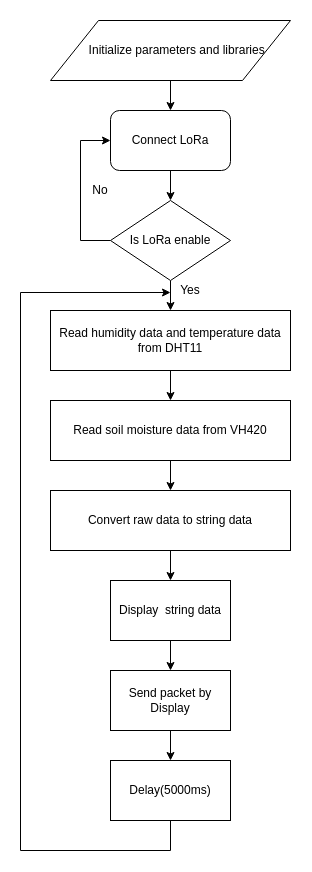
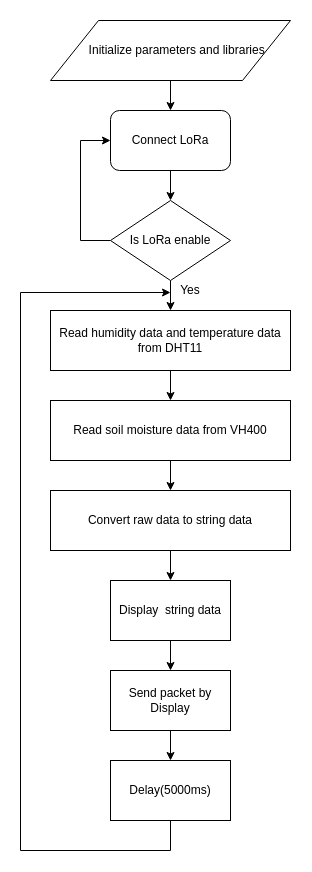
  <mxCell id="0" />
  <mxCell id="1" parent="0" />
  <mxCell id="2" value="" style="edgeStyle=orthogonalEdgeStyle;rounded=0;orthogonalLoop=1;jettySize=auto;html=1;" parent="1" source="3" target="5" edge="1"><mxGeometry relative="1" as="geometry" /></mxCell>
  <mxCell id="3" value="&lt;p&gt;&amp;nbsp;&amp;nbsp;&amp;nbsp;&amp;nbsp;Initialize parameters&amp;nbsp;&lt;span&gt;and libraries&lt;/span&gt;&lt;/p&gt;" style="shape=parallelogram;perimeter=parallelogramPerimeter;whiteSpace=wrap;html=1;" parent="1" vertex="1"><mxGeometry x="50" y="20" width="240" height="60" as="geometry" /></mxCell>
  <mxCell id="4" value="" style="edgeStyle=orthogonalEdgeStyle;rounded=0;orthogonalLoop=1;jettySize=auto;html=1;" parent="1" source="5" target="8" edge="1"><mxGeometry relative="1" as="geometry" /></mxCell>
  <mxCell id="5" value="Connect LoRa" style="whiteSpace=wrap;html=1;rounded=1;" parent="1" vertex="1"><mxGeometry x="110" y="110" width="120" height="60" as="geometry" /></mxCell>
  <mxCell id="6" style="edgeStyle=orthogonalEdgeStyle;rounded=0;orthogonalLoop=1;jettySize=auto;html=1;entryX=0;entryY=0.5;entryDx=0;entryDy=0;" parent="1" source="8" target="5" edge="1"><mxGeometry relative="1" as="geometry"><mxPoint x="90" as="targetPoint" y="150" /><Array as="points"><mxPoint x="80" y="240" /><mxPoint x="80" y="140" /></Array></mxGeometry></mxCell>
  <mxCell id="7" style="edgeStyle=orthogonalEdgeStyle;rounded=0;orthogonalLoop=1;jettySize=auto;html=1;exitX=0.5;exitY=1;exitDx=0;exitDy=0;entryX=0.5;entryY=0;entryDx=0;entryDy=0;" parent="1" source="8" target="10" edge="1"><mxGeometry relative="1" as="geometry" /></mxCell>
  <mxCell id="8" value="Is LoRa enable" style="rhombus;whiteSpace=wrap;html=1;" parent="1" vertex="1"><mxGeometry x="110" y="200" width="120" height="80" as="geometry" /></mxCell>
  <mxCell id="9" value="" style="edgeStyle=orthogonalEdgeStyle;rounded=0;orthogonalLoop=1;jettySize=auto;html=1;" parent="1" source="10" target="12" edge="1"><mxGeometry relative="1" as="geometry" /></mxCell>
  <mxCell id="10" value="Read humidity data and temperature data from DHT11" style="rounded=0;whiteSpace=wrap;html=1;" parent="1" vertex="1"><mxGeometry x="50" y="310" width="240" height="60" as="geometry" /></mxCell>
  <mxCell id="11" value="" style="edgeStyle=orthogonalEdgeStyle;rounded=0;orthogonalLoop=1;jettySize=auto;html=1;" parent="1" source="12" target="14" edge="1"><mxGeometry relative="1" as="geometry" /></mxCell>
- <mxCell id="12" value="Read soil moisture data from VH420" style="rounded=0;whiteSpace=wrap;html=1;" parent="1" vertex="1"><mxGeometry x="50" y="400" width="240" height="60" as="geometry" /></mxCell>
+ <mxCell id="12" value="Read soil moisture data from VH400" style="rounded=0;whiteSpace=wrap;html=1;" parent="1" vertex="1"><mxGeometry x="50" y="400" width="240" height="60" as="geometry" /></mxCell>
  <mxCell id="13" value="" style="edgeStyle=orthogonalEdgeStyle;rounded=0;orthogonalLoop=1;jettySize=auto;html=1;" parent="1" source="14" target="16" edge="1"><mxGeometry relative="1" as="geometry" /></mxCell>
  <mxCell id="14" value="Convert raw data to string data" style="rounded=0;whiteSpace=wrap;html=1;" parent="1" vertex="1"><mxGeometry x="50" y="490" width="240" height="60" as="geometry" /></mxCell>
  <mxCell id="15" value="" style="edgeStyle=orthogonalEdgeStyle;rounded=0;orthogonalLoop=1;jettySize=auto;html=1;" parent="1" source="16" target="18" edge="1"><mxGeometry relative="1" as="geometry" /></mxCell>
  <mxCell id="16" value="Display&amp;nbsp; string data" style="rounded=0;whiteSpace=wrap;html=1;" parent="1" vertex="1"><mxGeometry x="110" y="580" width="120" height="60" as="geometry" /></mxCell>
  <mxCell id="17" value="" style="edgeStyle=orthogonalEdgeStyle;rounded=0;orthogonalLoop=1;jettySize=auto;html=1;" parent="1" source="18" target="20" edge="1"><mxGeometry relative="1" as="geometry" /></mxCell>
  <mxCell id="18" value="Send packet by Display" style="rounded=0;whiteSpace=wrap;html=1;" parent="1" vertex="1"><mxGeometry x="110" y="670" width="120" height="60" as="geometry" /></mxCell>
  <mxCell id="19" value="" style="edgeStyle=orthogonalEdgeStyle;rounded=0;orthogonalLoop=1;jettySize=auto;html=1;" parent="1" source="20" edge="1"><mxGeometry relative="1" as="geometry"><mxPoint x="170" y="292" as="targetPoint" /><Array as="points"><mxPoint x="170" y="850" /><mxPoint x="20" y="850" /><mxPoint x="20" y="292" /></Array></mxGeometry></mxCell>
  <mxCell id="20" value="Delay(5000ms)" style="rounded=0;whiteSpace=wrap;html=1;" parent="1" vertex="1"><mxGeometry x="110" y="760" width="120" height="60" as="geometry" /></mxCell>
- <mxCell id="21" value="No" style="text;html=1;strokeColor=none;fillColor=none;align=center;verticalAlign=middle;whiteSpace=wrap;rounded=0;" parent="1" vertex="1"><mxGeometry x="80" y="180" width="40" height="20" as="geometry" /></mxCell>
  <mxCell id="22" value="Yes" style="text;html=1;strokeColor=none;fillColor=none;align=center;verticalAlign=middle;whiteSpace=wrap;rounded=0;" parent="1" vertex="1"><mxGeometry x="170" y="280" width="40" height="20" as="geometry" /></mxCell>
